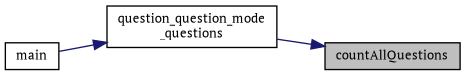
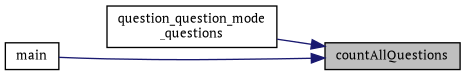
  digraph {
    fontname="PT Serif"
    rankdir=RL
    node [color=black fillcolor=white fontname="PT Serif" fontsize=10 shape=record style=filled]
    edge [color=midnightblue dir=back fontname="PT Serif" fontsize=10 labelfontname=Helvetica labelfontsize=10 style=solid]
    n1 [fillcolor=grey75 fontcolor=black height=0.2 label=countAllQuestions width=0.4]
    n2 [height=0.2 label="question_question_mode\l_questions" width=0.4]
    n3 [height=0.2 label=main width=0.4]
    n1 -> n2
-   n2 -> n3
+   n1 -> n3
  }
